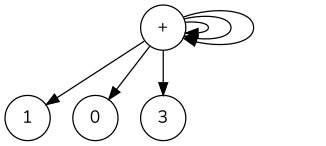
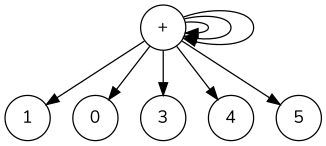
  digraph {
    fontname=Nunito
    node [fontname=Nunito shape=circle]
    edge [fontname=Nunito]
    "+"
    1
    n3 [label=0]
    3
+   4
+   5
    "+" -> "+"
    "+" -> "+"
    "+" -> "+"
    "+" -> 1
    "+" -> n3
    "+" -> 3
+   "+" -> 4
+   "+" -> 5
  }
